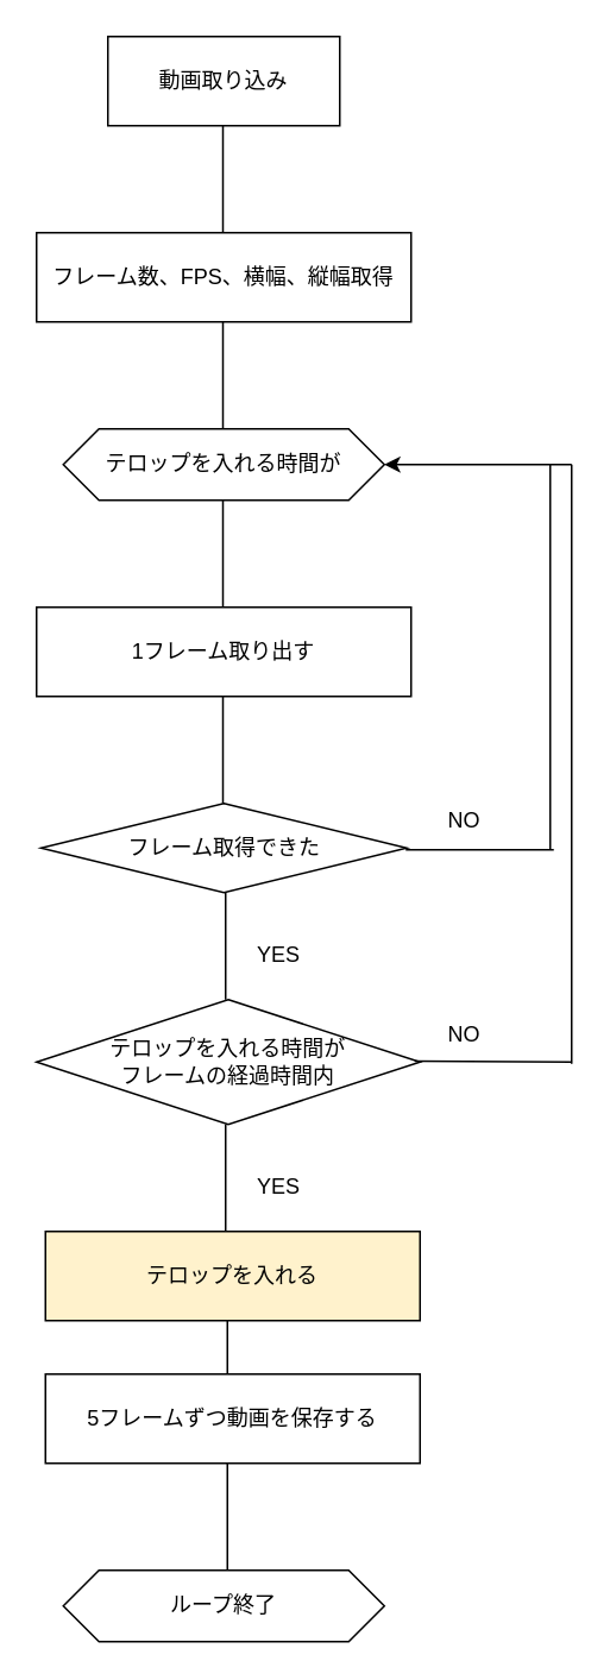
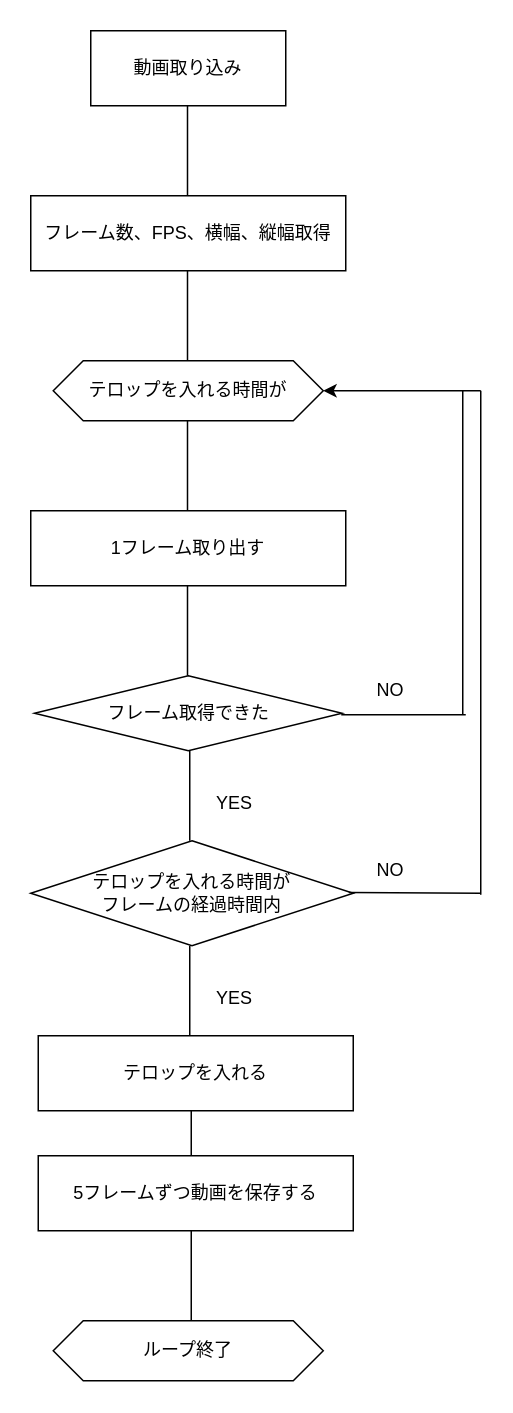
  <mxCell id="0" />
  <mxCell id="1" parent="0" />
  <mxCell id="2" value="動画取り込み" style="rounded=0;whiteSpace=wrap;html=1;" vertex="1" parent="1"><mxGeometry x="60" y="20" width="130" height="50" as="geometry" /></mxCell>
  <mxCell id="3" value="" style="endArrow=none;html=1;" edge="1" parent="1"><mxGeometry width="50" height="50" relative="1" as="geometry"><mxPoint x="124.5" y="130" as="sourcePoint" /><mxPoint x="124.5" y="70" as="targetPoint" /></mxGeometry></mxCell>
  <mxCell id="4" value="フレーム数、FPS、横幅、縦幅取得" style="rounded=0;whiteSpace=wrap;html=1;" vertex="1" parent="1"><mxGeometry x="20" y="130" width="210" height="50" as="geometry" /></mxCell>
  <mxCell id="5" value="" style="endArrow=none;html=1;" edge="1" parent="1"><mxGeometry width="50" height="50" relative="1" as="geometry"><mxPoint x="124.5" y="240" as="sourcePoint" /><mxPoint x="124.5" y="180" as="targetPoint" /></mxGeometry></mxCell>
  <mxCell id="6" value="テロップを入れる時間が" style="shape=hexagon;perimeter=hexagonPerimeter2;whiteSpace=wrap;html=1;fixedSize=1;" vertex="1" parent="1"><mxGeometry x="35" y="240" width="180" height="40" as="geometry" /></mxCell>
  <mxCell id="7" value="" style="endArrow=none;html=1;" edge="1" parent="1"><mxGeometry width="50" height="50" relative="1" as="geometry"><mxPoint x="124.5" y="340" as="sourcePoint" /><mxPoint x="124.5" y="280" as="targetPoint" /></mxGeometry></mxCell>
  <mxCell id="8" value="ループ終了" style="shape=hexagon;perimeter=hexagonPerimeter2;whiteSpace=wrap;html=1;fixedSize=1;" vertex="1" parent="1"><mxGeometry x="35" y="880" width="180" height="40" as="geometry" /></mxCell>
  <mxCell id="9" value="1フレーム取り出す" style="rounded=0;whiteSpace=wrap;html=1;" vertex="1" parent="1"><mxGeometry x="20" y="340" width="210" height="50" as="geometry" /></mxCell>
  <mxCell id="10" value="フレーム取得できた" style="rhombus;whiteSpace=wrap;html=1;" vertex="1" parent="1"><mxGeometry x="22.5" y="450" width="205" height="50" as="geometry" /></mxCell>
  <mxCell id="11" value="" style="endArrow=none;html=1;" edge="1" parent="1"><mxGeometry width="50" height="50" relative="1" as="geometry"><mxPoint x="124.5" y="450" as="sourcePoint" /><mxPoint x="124.5" y="390" as="targetPoint" /></mxGeometry></mxCell>
  <mxCell id="12" value="NO" style="text;html=1;strokeColor=none;fillColor=none;align=center;verticalAlign=middle;whiteSpace=wrap;rounded=0;" vertex="1" parent="1"><mxGeometry x="240" y="450" width="40" height="20" as="geometry" /></mxCell>
  <mxCell id="13" value="" style="endArrow=none;html=1;" edge="1" parent="1"><mxGeometry width="50" height="50" relative="1" as="geometry"><mxPoint x="227" y="476" as="sourcePoint" /><mxPoint x="310" y="476" as="targetPoint" /></mxGeometry></mxCell>
  <mxCell id="14" value="" style="endArrow=none;html=1;" edge="1" parent="1"><mxGeometry width="50" height="50" relative="1" as="geometry"><mxPoint x="308" y="476" as="sourcePoint" /><mxPoint x="308" y="260" as="targetPoint" /></mxGeometry></mxCell>
  <mxCell id="15" value="" style="endArrow=classic;html=1;entryX=1;entryY=0.5;entryDx=0;entryDy=0;" edge="1" parent="1" target="6"><mxGeometry width="50" height="50" relative="1" as="geometry"><mxPoint x="320" y="260" as="sourcePoint" /><mxPoint x="360" y="210" as="targetPoint" /></mxGeometry></mxCell>
  <mxCell id="16" value="" style="endArrow=none;html=1;" edge="1" parent="1"><mxGeometry width="50" height="50" relative="1" as="geometry"><mxPoint x="126" y="500" as="sourcePoint" /><mxPoint x="126" y="560" as="targetPoint" /></mxGeometry></mxCell>
  <mxCell id="17" value="YES" style="text;html=1;strokeColor=none;fillColor=none;align=center;verticalAlign=middle;whiteSpace=wrap;rounded=0;" vertex="1" parent="1"><mxGeometry x="136" y="525" width="40" height="20" as="geometry" /></mxCell>
  <mxCell id="18" value="テロップを入れる時間が&lt;br&gt;フレームの経過時間内" style="rhombus;whiteSpace=wrap;html=1;" vertex="1" parent="1"><mxGeometry x="20" y="560" width="215" height="70" as="geometry" /></mxCell>
  <mxCell id="19" value="" style="endArrow=none;html=1;" edge="1" parent="1"><mxGeometry width="50" height="50" relative="1" as="geometry"><mxPoint x="232" y="594.5" as="sourcePoint" /><mxPoint x="320" y="595" as="targetPoint" /></mxGeometry></mxCell>
  <mxCell id="20" value="NO" style="text;html=1;strokeColor=none;fillColor=none;align=center;verticalAlign=middle;whiteSpace=wrap;rounded=0;" vertex="1" parent="1"><mxGeometry x="240" y="570" width="40" height="20" as="geometry" /></mxCell>
  <mxCell id="21" value="" style="endArrow=none;html=1;" edge="1" parent="1"><mxGeometry width="50" height="50" relative="1" as="geometry"><mxPoint x="320" y="596" as="sourcePoint" /><mxPoint x="320" y="260" as="targetPoint" /></mxGeometry></mxCell>
  <mxCell id="22" value="" style="endArrow=none;html=1;" edge="1" parent="1"><mxGeometry width="50" height="50" relative="1" as="geometry"><mxPoint x="126" y="630" as="sourcePoint" /><mxPoint x="126" y="690" as="targetPoint" /></mxGeometry></mxCell>
  <mxCell id="23" value="YES" style="text;html=1;strokeColor=none;fillColor=none;align=center;verticalAlign=middle;whiteSpace=wrap;rounded=0;" vertex="1" parent="1"><mxGeometry x="136" y="655" width="40" height="20" as="geometry" /></mxCell>
- <mxCell id="24" value="テロップを入れる" style="rounded=0;whiteSpace=wrap;html=1;fillColor=#fff2cc;" vertex="1" parent="1"><mxGeometry x="25" y="690" width="210" height="50" as="geometry" /></mxCell>
+ <mxCell id="24" value="テロップを入れる" style="rounded=0;whiteSpace=wrap;html=1;" vertex="1" parent="1"><mxGeometry x="25" y="690" width="210" height="50" as="geometry" /></mxCell>
  <mxCell id="25" value="5フレームずつ動画を保存する" style="rounded=0;whiteSpace=wrap;html=1;" vertex="1" parent="1"><mxGeometry x="25" y="770" width="210" height="50" as="geometry" /></mxCell>
  <mxCell id="26" value="" style="endArrow=none;html=1;" edge="1" parent="1"><mxGeometry width="50" height="50" relative="1" as="geometry"><mxPoint x="127" y="740" as="sourcePoint" /><mxPoint x="127" y="770" as="targetPoint" /></mxGeometry></mxCell>
  <mxCell id="27" value="" style="endArrow=none;html=1;" edge="1" parent="1"><mxGeometry width="50" height="50" relative="1" as="geometry"><mxPoint x="127" y="820" as="sourcePoint" /><mxPoint x="127" y="880" as="targetPoint" /></mxGeometry></mxCell>
